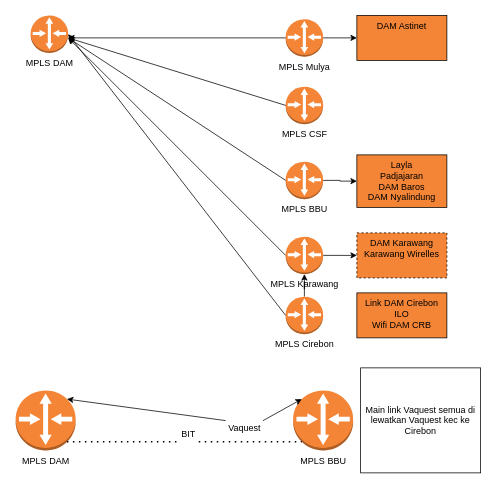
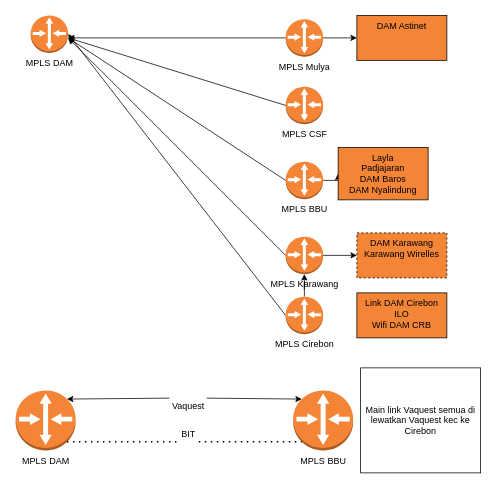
  <mxCell id="0" />
  <mxCell id="1" parent="0" />
  <mxCell id="2" value="MPLS DAM" style="outlineConnect=0;dashed=0;verticalLabelPosition=bottom;verticalAlign=top;align=center;html=1;shape=mxgraph.aws3.router;fillColor=#F58536;gradientColor=none;" vertex="1" parent="1"><mxGeometry x="40" y="20" width="50" height="50" as="geometry" /></mxCell>
  <mxCell id="3" value="" style="edgeStyle=orthogonalEdgeStyle;rounded=0;orthogonalLoop=1;jettySize=auto;html=1;" edge="1" parent="1" source="4" target="20"><mxGeometry relative="1" as="geometry" /></mxCell>
  <mxCell id="4" value="MPLS Mulya" style="outlineConnect=0;dashed=0;verticalLabelPosition=bottom;verticalAlign=top;align=center;html=1;shape=mxgraph.aws3.router;fillColor=#F58536;gradientColor=none;" vertex="1" parent="1"><mxGeometry x="380" y="25" width="50" height="50" as="geometry" /></mxCell>
  <mxCell id="5" value="MPLS CSF" style="outlineConnect=0;dashed=0;verticalLabelPosition=bottom;verticalAlign=top;align=center;html=1;shape=mxgraph.aws3.router;fillColor=#F58536;gradientColor=none;" vertex="1" parent="1"><mxGeometry x="380" y="115" width="50" height="50" as="geometry" /></mxCell>
  <mxCell id="6" value="" style="edgeStyle=orthogonalEdgeStyle;rounded=0;orthogonalLoop=1;jettySize=auto;html=1;" edge="1" parent="1" source="7" target="19"><mxGeometry relative="1" as="geometry" /></mxCell>
  <mxCell id="7" value="MPLS BBU" style="outlineConnect=0;dashed=0;verticalLabelPosition=bottom;verticalAlign=top;align=center;html=1;shape=mxgraph.aws3.router;fillColor=#F58536;gradientColor=none;" vertex="1" parent="1"><mxGeometry x="380" y="215" width="50" height="50" as="geometry" /></mxCell>
  <mxCell id="8" value="" style="edgeStyle=orthogonalEdgeStyle;rounded=0;orthogonalLoop=1;jettySize=auto;html=1;" edge="1" parent="1" source="9" target="18"><mxGeometry relative="1" as="geometry" /></mxCell>
  <mxCell id="9" value="MPLS Karawang" style="outlineConnect=0;dashed=0;verticalLabelPosition=bottom;verticalAlign=top;align=center;html=1;shape=mxgraph.aws3.router;fillColor=#F58536;gradientColor=none;" vertex="1" parent="1"><mxGeometry x="380" y="315" width="50" height="50" as="geometry" /></mxCell>
  <mxCell id="10" value="" style="endArrow=classic;html=1;rounded=0;exitX=0;exitY=0.5;exitDx=0;exitDy=0;exitPerimeter=0;" edge="1" parent="1" source="4"><mxGeometry width="50" height="50" relative="1" as="geometry"><mxPoint x="180" y="270" as="sourcePoint" /><mxPoint x="90" y="50" as="targetPoint" /></mxGeometry></mxCell>
  <mxCell id="11" value="" style="endArrow=classic;html=1;rounded=0;exitX=0;exitY=0.5;exitDx=0;exitDy=0;exitPerimeter=0;" edge="1" parent="1" source="5"><mxGeometry width="50" height="50" relative="1" as="geometry"><mxPoint x="210" y="210" as="sourcePoint" /><mxPoint x="90" y="50" as="targetPoint" /></mxGeometry></mxCell>
  <mxCell id="12" value="" style="endArrow=classic;html=1;rounded=0;exitX=0;exitY=0.5;exitDx=0;exitDy=0;exitPerimeter=0;" edge="1" parent="1" source="7"><mxGeometry width="50" height="50" relative="1" as="geometry"><mxPoint x="270" y="310" as="sourcePoint" /><mxPoint x="90" y="50" as="targetPoint" /></mxGeometry></mxCell>
  <mxCell id="13" value="" style="endArrow=classic;html=1;rounded=0;exitX=0;exitY=0.5;exitDx=0;exitDy=0;exitPerimeter=0;" edge="1" parent="1" source="9"><mxGeometry width="50" height="50" relative="1" as="geometry"><mxPoint x="260" y="390" as="sourcePoint" /><mxPoint x="90" y="50" as="targetPoint" /></mxGeometry></mxCell>
  <mxCell id="14" value="" style="edgeStyle=orthogonalEdgeStyle;rounded=0;orthogonalLoop=1;jettySize=auto;html=1;" edge="1" parent="1" source="15" target="9"><mxGeometry relative="1" as="geometry" /></mxCell>
  <mxCell id="15" value="MPLS Cirebon" style="outlineConnect=0;dashed=0;verticalLabelPosition=bottom;verticalAlign=top;align=center;html=1;shape=mxgraph.aws3.router;fillColor=#F58536;gradientColor=none;" vertex="1" parent="1"><mxGeometry x="380" y="395" width="50" height="50" as="geometry" /></mxCell>
  <mxCell id="16" value="" style="endArrow=classic;html=1;rounded=0;exitX=0;exitY=0.5;exitDx=0;exitDy=0;exitPerimeter=0;entryX=1;entryY=0.5;entryDx=0;entryDy=0;entryPerimeter=0;" edge="1" parent="1" source="15" target="2"><mxGeometry width="50" height="50" relative="1" as="geometry"><mxPoint x="370" y="490" as="sourcePoint" /><mxPoint x="100" y="60" as="targetPoint" /></mxGeometry></mxCell>
  <mxCell id="17" value="Link DAM Cirebon&lt;br&gt;ILO&lt;br&gt;Wifi DAM CRB&lt;br&gt;" style="whiteSpace=wrap;html=1;verticalAlign=top;fillColor=#F58536;dashed=0;gradientColor=none;" vertex="1" parent="1"><mxGeometry x="475" y="390" width="120" height="60" as="geometry" /></mxCell>
  <mxCell id="18" value="DAM Karawang&lt;br&gt;Karawang Wirelles" style="whiteSpace=wrap;html=1;verticalAlign=top;fillColor=#F58536;dashed=1;gradientColor=none;" vertex="1" parent="1"><mxGeometry x="475" y="310" width="120" height="60" as="geometry" /></mxCell>
- <mxCell id="19" value="Layla&lt;br&gt;Padjajaran&lt;br&gt;DAM Baros&lt;br&gt;DAM Nyalindung" style="whiteSpace=wrap;html=1;verticalAlign=top;fillColor=#F58536;dashed=0;gradientColor=none;" vertex="1" parent="1"><mxGeometry x="475" y="206" width="120" height="70" as="geometry" /></mxCell>
+ <mxCell id="19" value="Layla&lt;br&gt;Padjajaran&lt;br&gt;DAM Baros&lt;br&gt;DAM Nyalindung" style="whiteSpace=wrap;html=1;verticalAlign=top;fillColor=#F58536;dashed=0;gradientColor=none;" vertex="1" parent="1"><mxGeometry x="450" y="196" width="120" height="70" as="geometry" /></mxCell>
  <mxCell id="20" value="DAM Astinet" style="whiteSpace=wrap;html=1;verticalAlign=top;fillColor=#F58536;dashed=0;gradientColor=none;" vertex="1" parent="1"><mxGeometry x="475" y="20" width="120" height="60" as="geometry" /></mxCell>
  <mxCell id="21" value="MPLS DAM" style="outlineConnect=0;dashed=0;verticalLabelPosition=bottom;verticalAlign=top;align=center;html=1;shape=mxgraph.aws3.router;fillColor=#F58536;gradientColor=none;" vertex="1" parent="1"><mxGeometry x="20" y="520" width="80" height="80" as="geometry" /></mxCell>
  <mxCell id="22" value="MPLS BBU" style="outlineConnect=0;dashed=0;verticalLabelPosition=bottom;verticalAlign=top;align=center;html=1;shape=mxgraph.aws3.router;fillColor=#F58536;gradientColor=none;" vertex="1" parent="1"><mxGeometry x="390" y="520" width="80" height="80" as="geometry" /></mxCell>
  <mxCell id="23" value="" style="endArrow=classic;startArrow=none;html=1;rounded=0;exitX=0.855;exitY=0.145;exitDx=0;exitDy=0;exitPerimeter=0;entryX=0.145;entryY=0.145;entryDx=0;entryDy=0;entryPerimeter=0;" edge="1" parent="1" source="25" target="22"><mxGeometry width="50" height="50" relative="1" as="geometry"><mxPoint x="260" y="590" as="sourcePoint" /><mxPoint x="310" y="540" as="targetPoint" /></mxGeometry></mxCell>
  <mxCell id="24" value="" style="endArrow=none;dashed=1;html=1;dashPattern=1 3;strokeWidth=2;rounded=0;entryX=0.145;entryY=0.855;entryDx=0;entryDy=0;entryPerimeter=0;exitX=0.855;exitY=0.855;exitDx=0;exitDy=0;exitPerimeter=0;startArrow=none;" edge="1" parent="1" source="27" target="22"><mxGeometry width="50" height="50" relative="1" as="geometry"><mxPoint x="190" y="630" as="sourcePoint" /><mxPoint x="240" y="580" as="targetPoint" /></mxGeometry></mxCell>
- <mxCell id="25" value="Vaquest" style="text;html=1;align=center;verticalAlign=middle;resizable=0;points=[];autosize=1;strokeColor=none;fillColor=none;" vertex="1" parent="1"><mxGeometry x="290" y="556" width="70" height="30" as="geometry" /></mxCell>
+ <mxCell id="25" value="Vaquest" style="text;html=1;align=center;verticalAlign=middle;resizable=0;points=[];autosize=1;strokeColor=none;fillColor=none;" vertex="1" parent="1"><mxGeometry x="215" y="526" width="70" height="30" as="geometry" /></mxCell>
  <mxCell id="26" value="" style="endArrow=none;startArrow=classic;html=1;rounded=0;exitX=0.855;exitY=0.145;exitDx=0;exitDy=0;exitPerimeter=0;entryX=0.145;entryY=0.145;entryDx=0;entryDy=0;entryPerimeter=0;" edge="1" parent="1" source="21" target="25"><mxGeometry width="50" height="50" relative="1" as="geometry"><mxPoint x="88.4" y="531.6" as="sourcePoint" /><mxPoint x="401.6" y="531.6" as="targetPoint" /></mxGeometry></mxCell>
  <mxCell id="27" value="BIT" style="text;html=1;align=center;verticalAlign=middle;resizable=0;points=[];autosize=1;strokeColor=none;fillColor=none;" vertex="1" parent="1"><mxGeometry x="230" y="563" width="40" height="30" as="geometry" /></mxCell>
  <mxCell id="28" value="" style="endArrow=none;dashed=1;html=1;dashPattern=1 3;strokeWidth=2;rounded=0;entryX=0.145;entryY=0.855;entryDx=0;entryDy=0;entryPerimeter=0;exitX=0.855;exitY=0.855;exitDx=0;exitDy=0;exitPerimeter=0;" edge="1" parent="1" source="21" target="27"><mxGeometry width="50" height="50" relative="1" as="geometry"><mxPoint x="88.4" y="588.4" as="sourcePoint" /><mxPoint x="401.6" y="588.4" as="targetPoint" /></mxGeometry></mxCell>
  <mxCell id="29" value="Main link Vaquest semua di lewatkan Vaquest kec ke Cirebon" style="whiteSpace=wrap;html=1;" vertex="1" parent="1"><mxGeometry x="480" y="490" width="160" height="140" as="geometry" /></mxCell>
